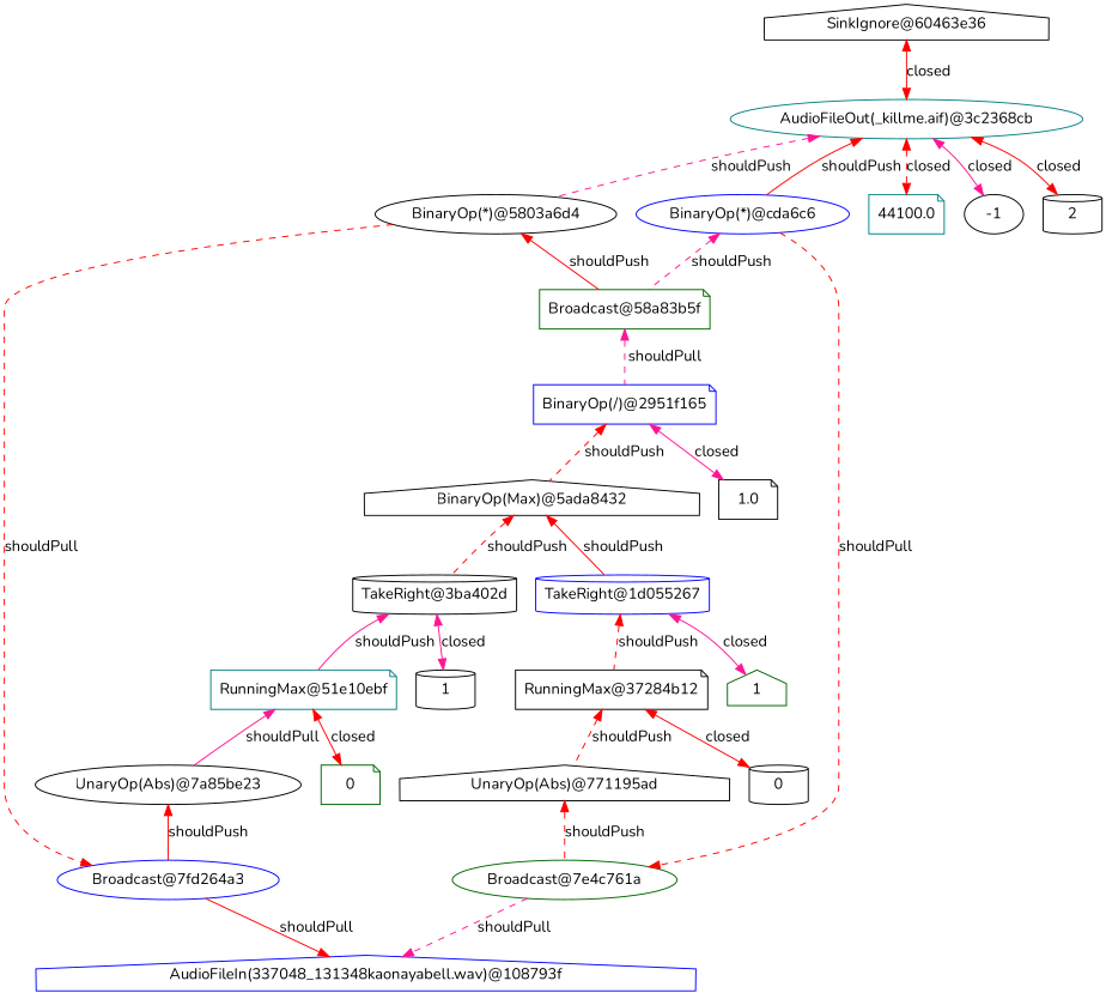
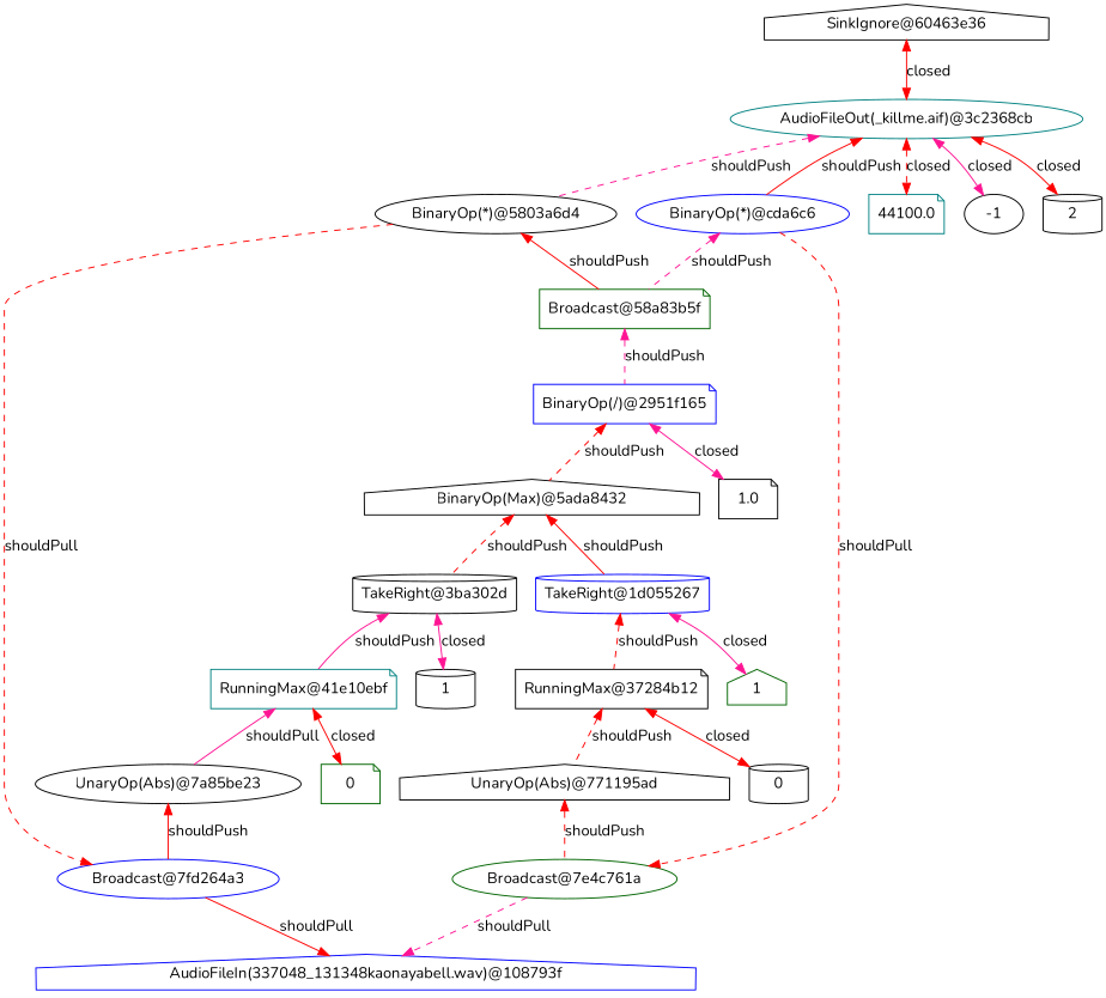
  digraph {
    fontname=Nunito
    node [color=black fontname=Nunito shape=ellipse]
    edge [color=red fontname=Nunito style=solid dir=back]
    n1 [color=blue label="AudioFileIn(337048_131348kaonayabell.wav)@108793f" shape=house]
    n2 [color=blue label="Broadcast@7fd264a3"]
    n3 [label="UnaryOp(Abs)@7a85be23"]
    n4 [color=darkgreen label="Broadcast@7e4c761a"]
    n5 [label="UnaryOp(Abs)@771195ad" shape=house]
    n6 [color=darkgreen label=0 shape=note]
-   n7 [color=teal label="RunningMax@51e10ebf" shape=note]
+   n7 [color=teal label="RunningMax@41e10ebf" shape=note]
    n8 [label=0 shape=cylinder]
    n9 [label="RunningMax@37284b12" shape=note]
    n10 [label=1 shape=cylinder]
-   n11 [label="TakeRight@3ba402d" shape=cylinder]
+   n11 [label="TakeRight@3ba302d" shape=cylinder]
    n12 [color=darkgreen label=1 shape=house]
    n13 [color=blue label="TakeRight@1d055267" shape=cylinder]
    n14 [label="BinaryOp(Max)@5ada8432" shape=house]
    n15 [label=1.0 shape=note]
    n16 [color=blue label="BinaryOp(/)@2951f165" shape=note]
    n17 [color=darkgreen label="Broadcast@58a83b5f" shape=note]
    n18 [label="BinaryOp(*)@5803a6d4"]
    n19 [color=blue label="BinaryOp(*)@cda6c6"]
    n20 [color=teal label=44100.0 shape=note]
    n21 [label=-1]
    n22 [label=2 shape=cylinder]
    n23 [color=teal label="AudioFileOut(_killme.aif)@3c2368cb"]
    n24 [label="SinkIgnore@60463e36" shape=house]
    n2 -> n1 [label=shouldPull dir=""]
    n3 -> n2 [label=shouldPush]
    n4 -> n1 [color=deeppink label=shouldPull style=dashed dir=""]
    n5 -> n4 [label=shouldPush style=dashed]
    n7 -> n3 [color=deeppink label=shouldPull]
    n7 -> n6 [dir=both label=closed]
    n9 -> n5 [label=shouldPush style=dashed]
    n9 -> n8 [dir=both label=closed]
    n11 -> n7 [color=deeppink label=shouldPush]
    n11 -> n10 [color=deeppink dir=both label=closed]
    n13 -> n9 [label=shouldPush style=dashed]
    n13 -> n12 [color=deeppink dir=both label=closed]
    n14 -> n11 [label=shouldPush style=dashed]
    n14 -> n13 [label=shouldPush]
    n16 -> n14 [label=shouldPush style=dashed]
    n16 -> n15 [color=deeppink dir=both label=closed]
-   n17 -> n16 [color=deeppink label=shouldPull style=dashed]
+   n17 -> n16 [color=deeppink label=shouldPush style=dashed]
    n18 -> n2 [label=shouldPull style=dashed dir=""]
    n18 -> n17 [label=shouldPush]
    n19 -> n4 [label=shouldPull style=dashed dir=""]
    n19 -> n17 [color=deeppink label=shouldPush style=dashed]
    n23 -> n18 [color=deeppink label=shouldPush style=dashed]
    n23 -> n19 [label=shouldPush]
    n23 -> n20 [dir=both label=closed style=dashed]
    n23 -> n21 [color=deeppink dir=both label=closed]
    n23 -> n22 [dir=both label=closed]
    n24 -> n23 [dir=both label=closed]
  }
